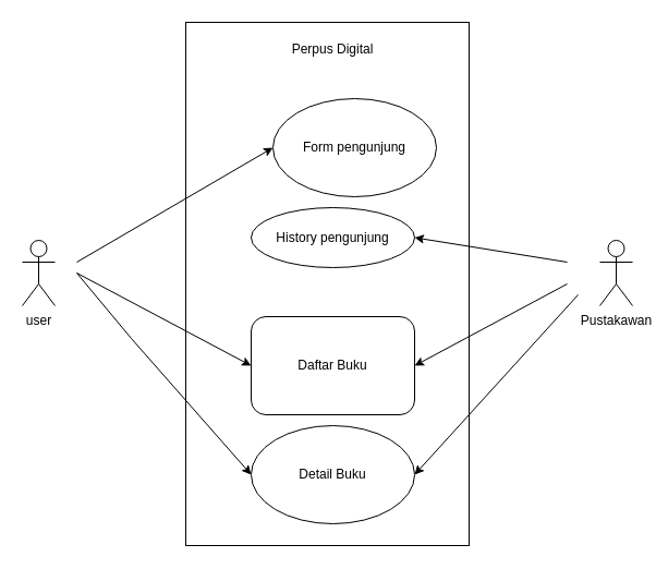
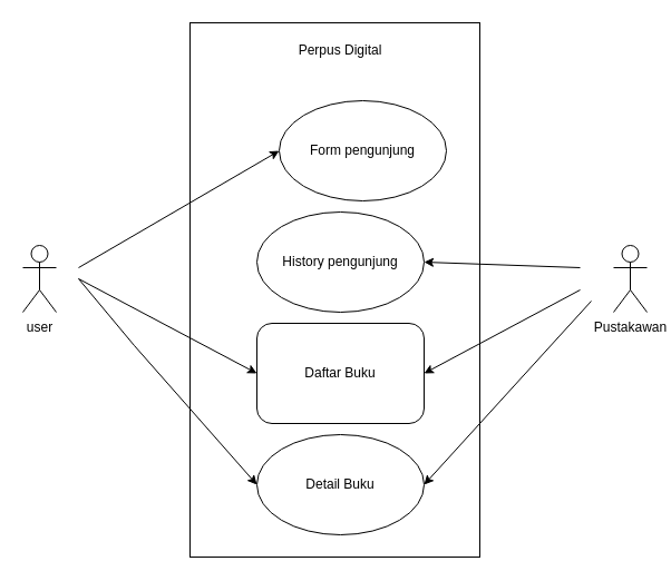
  <mxCell id="0" />
  <mxCell id="1" parent="0" />
  <mxCell id="2" value="" style="rounded=0;whiteSpace=wrap;html=1;" vertex="1" parent="1"><mxGeometry x="170" y="20" width="260" height="480" as="geometry" /></mxCell>
  <mxCell id="3" value="user" style="shape=umlActor;verticalLabelPosition=bottom;verticalAlign=top;html=1;outlineConnect=0;" vertex="1" parent="1"><mxGeometry x="20" y="220" width="30" height="60" as="geometry" /></mxCell>
  <mxCell id="4" value="Pustakawan" style="shape=umlActor;verticalLabelPosition=bottom;verticalAlign=top;html=1;outlineConnect=0;" vertex="1" parent="1"><mxGeometry x="550" y="220" width="30" height="60" as="geometry" /></mxCell>
  <mxCell id="5" value="Perpus Digital" style="text;html=1;strokeColor=none;fillColor=none;align=center;verticalAlign=middle;whiteSpace=wrap;rounded=0;" vertex="1" parent="1"><mxGeometry x="260" y="30" width="90" height="30" as="geometry" /></mxCell>
  <mxCell id="6" value="Form pengunjung" style="ellipse;whiteSpace=wrap;html=1;" vertex="1" parent="1"><mxGeometry x="250" y="90" width="150" height="90" as="geometry" /></mxCell>
- <mxCell id="7" value="History pengunjung" style="ellipse;whiteSpace=wrap;html=1;" vertex="1" parent="1"><mxGeometry x="230" y="190" width="150" height="55" as="geometry" /></mxCell>
+ <mxCell id="7" value="History pengunjung" style="ellipse;whiteSpace=wrap;html=1;" vertex="1" parent="1"><mxGeometry x="230" y="190" width="150" height="90" as="geometry" /></mxCell>
  <mxCell id="8" value="Daftar Buku" style="whiteSpace=wrap;html=1;rounded=1;" vertex="1" parent="1"><mxGeometry x="230" y="290" width="150" height="90" as="geometry" /></mxCell>
  <mxCell id="9" value="Detail Buku" style="ellipse;whiteSpace=wrap;html=1;" vertex="1" parent="1"><mxGeometry x="230" y="390" width="150" height="90" as="geometry" /></mxCell>
  <mxCell id="10" value="" style="endArrow=classic;html=1;rounded=0;entryX=0;entryY=0.5;entryDx=0;entryDy=0;" edge="1" parent="1" target="6"><mxGeometry width="50" height="50" relative="1" as="geometry"><mxPoint x="70" y="240" as="sourcePoint" /><mxPoint x="330" y="230" as="targetPoint" /><Array as="points" /></mxGeometry></mxCell>
  <mxCell id="11" value="" style="endArrow=classic;html=1;rounded=0;entryX=0;entryY=0.5;entryDx=0;entryDy=0;" edge="1" parent="1" target="8"><mxGeometry width="50" height="50" relative="1" as="geometry"><mxPoint x="70" y="250" as="sourcePoint" /><mxPoint x="240" y="145" as="targetPoint" /><Array as="points" /></mxGeometry></mxCell>
  <mxCell id="12" value="" style="endArrow=classic;html=1;rounded=0;entryX=0;entryY=0.5;entryDx=0;entryDy=0;" edge="1" parent="1"><mxGeometry width="50" height="50" relative="1" as="geometry"><mxPoint x="70" y="250" as="sourcePoint" /><mxPoint x="230" y="435" as="targetPoint" /><Array as="points"><mxPoint x="120" y="310" /></Array></mxGeometry></mxCell>
  <mxCell id="13" value="" style="endArrow=classic;html=1;rounded=0;entryX=1;entryY=0.5;entryDx=0;entryDy=0;" edge="1" parent="1" target="7"><mxGeometry width="50" height="50" relative="1" as="geometry"><mxPoint x="520" y="240" as="sourcePoint" /><mxPoint x="240" y="145" as="targetPoint" /><Array as="points" /></mxGeometry></mxCell>
  <mxCell id="14" value="" style="endArrow=classic;html=1;rounded=0;entryX=1;entryY=0.5;entryDx=0;entryDy=0;" edge="1" parent="1" target="8"><mxGeometry width="50" height="50" relative="1" as="geometry"><mxPoint x="520" y="260" as="sourcePoint" /><mxPoint x="390" y="245" as="targetPoint" /><Array as="points" /></mxGeometry></mxCell>
  <mxCell id="15" value="" style="endArrow=classic;html=1;rounded=0;entryX=1;entryY=0.5;entryDx=0;entryDy=0;" edge="1" parent="1" target="9"><mxGeometry width="50" height="50" relative="1" as="geometry"><mxPoint x="530" y="270" as="sourcePoint" /><mxPoint x="390" y="345" as="targetPoint" /><Array as="points" /></mxGeometry></mxCell>
